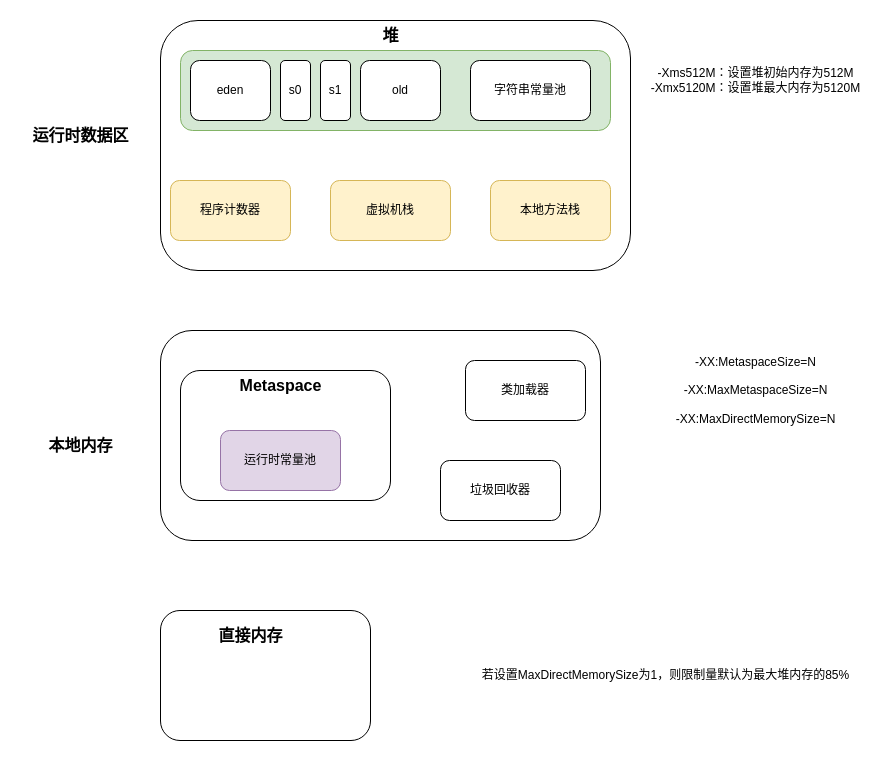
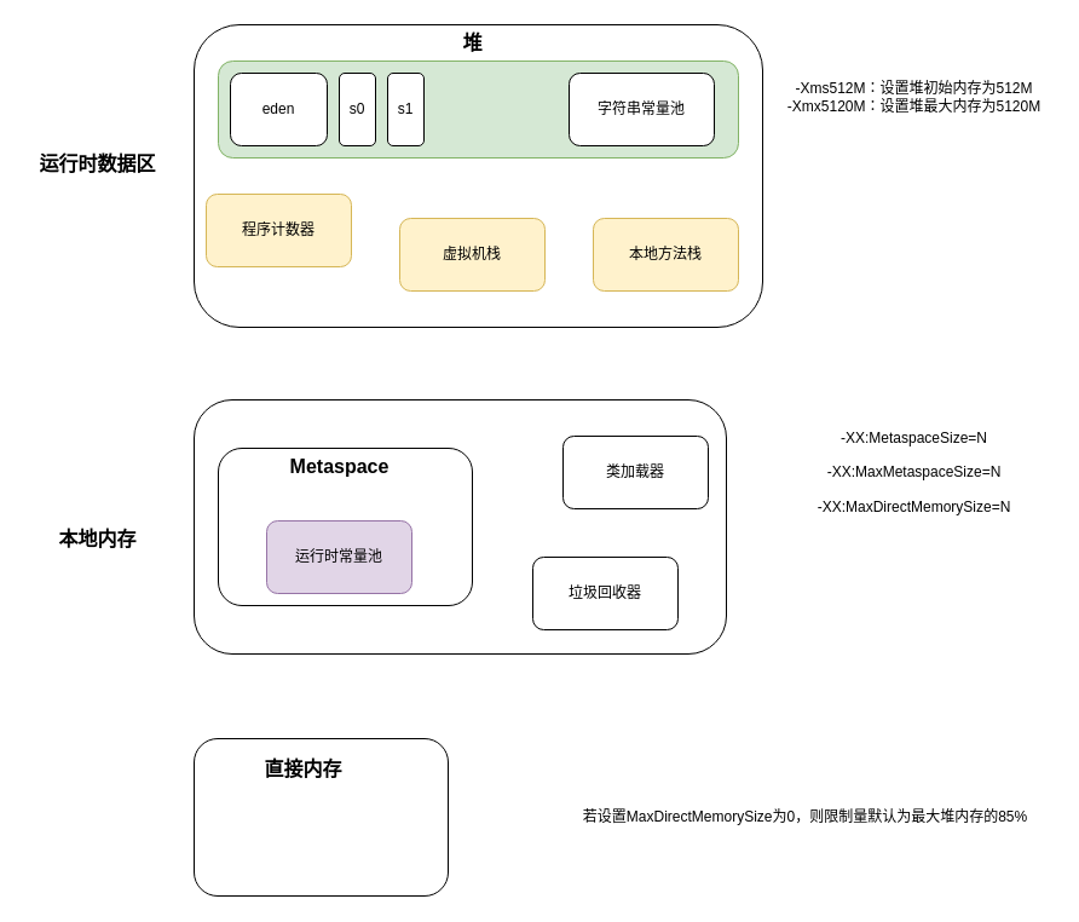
  <mxCell id="0" />
  <mxCell id="1" parent="0" />
  <mxCell id="2" value="" style="rounded=1;whiteSpace=wrap;html=1;" parent="1" vertex="1"><mxGeometry x="160" y="20" width="470" height="250" as="geometry" /></mxCell>
  <mxCell id="3" value="" style="rounded=1;whiteSpace=wrap;html=1;fillColor=#d5e8d4;strokeColor=#82b366;" parent="1" vertex="1"><mxGeometry x="180" y="50" width="430" height="80" as="geometry" /></mxCell>
- <mxCell id="4" value="程序计数器" style="rounded=1;whiteSpace=wrap;html=1;fillColor=#fff2cc;strokeColor=#d6b656;" parent="1" vertex="1"><mxGeometry x="170" y="180" width="120" height="60" as="geometry" /></mxCell>
+ <mxCell id="4" value="程序计数器" style="rounded=1;whiteSpace=wrap;html=1;fillColor=#fff2cc;strokeColor=#d6b656;" parent="1" vertex="1"><mxGeometry x="170" y="160" width="120" height="60" as="geometry" /></mxCell>
  <mxCell id="5" value="虚拟机栈" style="rounded=1;whiteSpace=wrap;html=1;fillColor=#fff2cc;strokeColor=#d6b656;" parent="1" vertex="1"><mxGeometry x="330" y="180" width="120" height="60" as="geometry" /></mxCell>
  <mxCell id="6" value="本地方法栈" style="rounded=1;whiteSpace=wrap;html=1;fillColor=#fff2cc;strokeColor=#d6b656;" parent="1" vertex="1"><mxGeometry x="490" y="180" width="120" height="60" as="geometry" /></mxCell>
  <mxCell id="7" value="eden" style="rounded=1;whiteSpace=wrap;html=1;" parent="1" vertex="1"><mxGeometry x="190" y="60" width="80" height="60" as="geometry" /></mxCell>
  <mxCell id="8" value="s0" style="rounded=1;whiteSpace=wrap;html=1;" parent="1" vertex="1"><mxGeometry x="280" y="60" width="30" height="60" as="geometry" /></mxCell>
  <mxCell id="9" value="s1" style="rounded=1;whiteSpace=wrap;html=1;" parent="1" vertex="1"><mxGeometry x="320" y="60" width="30" height="60" as="geometry" /></mxCell>
- <mxCell id="10" value="old" style="rounded=1;whiteSpace=wrap;html=1;" parent="1" vertex="1"><mxGeometry x="360" y="60" width="80" height="60" as="geometry" /></mxCell>
  <mxCell id="11" value="字符串常量池" style="rounded=1;whiteSpace=wrap;html=1;" parent="1" vertex="1"><mxGeometry x="470" y="60" width="120" height="60" as="geometry" /></mxCell>
  <mxCell id="12" value="堆" style="text;html=1;align=center;verticalAlign=middle;resizable=0;points=[];autosize=1;strokeColor=none;fillColor=none;fontStyle=1;fontSize=16;" parent="1" vertex="1"><mxGeometry x="370" y="20" width="40" height="30" as="geometry" /></mxCell>
  <mxCell id="13" value="运行时数据区" style="text;html=1;align=center;verticalAlign=middle;resizable=0;points=[];autosize=1;strokeColor=none;fillColor=none;fontStyle=1;fontSize=16;" parent="1" vertex="1"><mxGeometry x="20" y="120" width="120" height="30" as="geometry" /></mxCell>
  <mxCell id="14" value="" style="rounded=1;whiteSpace=wrap;html=1;" parent="1" vertex="1"><mxGeometry x="160" y="330" width="440" height="210" as="geometry" /></mxCell>
  <mxCell id="15" value="本地内存" style="text;html=1;align=center;verticalAlign=middle;resizable=0;points=[];autosize=1;strokeColor=none;fillColor=none;fontStyle=1;fontSize=16;" parent="1" vertex="1"><mxGeometry x="35" y="430" width="90" height="30" as="geometry" /></mxCell>
  <mxCell id="16" value="" style="rounded=1;whiteSpace=wrap;html=1;" parent="1" vertex="1"><mxGeometry x="180" y="370" width="210" height="130" as="geometry" /></mxCell>
  <mxCell id="17" value="运行时常量池" style="rounded=1;whiteSpace=wrap;html=1;fillColor=#e1d5e7;strokeColor=#9673a6;" parent="1" vertex="1"><mxGeometry x="220" y="430" width="120" height="60" as="geometry" /></mxCell>
  <mxCell id="18" value="Metaspace" style="text;html=1;align=center;verticalAlign=middle;resizable=0;points=[];autosize=1;strokeColor=none;fillColor=none;fontStyle=1;fontSize=16;" parent="1" vertex="1"><mxGeometry x="230" y="370" width="100" height="30" as="geometry" /></mxCell>
  <mxCell id="19" value="-Xms512M：设置堆初始内存为512M&lt;div&gt;-Xmx5120M：设置堆最大内存为5120M&lt;/div&gt;" style="text;html=1;align=center;verticalAlign=middle;resizable=0;points=[];autosize=1;strokeColor=none;fillColor=none;" parent="1" vertex="1"><mxGeometry x="640" y="60" width="230" height="40" as="geometry" /></mxCell>
  <mxCell id="20" value="-XX:MetaspaceSize=N&lt;div&gt;&lt;br&gt;&lt;div&gt;-XX:MaxMetaspaceSize=N&lt;/div&gt;&lt;/div&gt;&lt;div&gt;&lt;br&gt;&lt;/div&gt;&lt;div&gt;-XX:MaxDirectMemorySize=N&lt;/div&gt;" style="text;html=1;align=center;verticalAlign=middle;resizable=0;points=[];autosize=1;strokeColor=none;fillColor=none;" parent="1" vertex="1"><mxGeometry x="665" y="345" width="180" height="90" as="geometry" /></mxCell>
- <mxCell id="21" value="若设置MaxDirectMemorySize为1，则限制量默认为最大堆内存的85%" style="text;html=1;align=center;verticalAlign=middle;resizable=0;points=[];autosize=1;strokeColor=none;fillColor=none;" parent="1" vertex="1"><mxGeometry x="470" y="660" width="390" height="30" as="geometry" /></mxCell>
+ <mxCell id="21" value="若设置MaxDirectMemorySize为0，则限制量默认为最大堆内存的85%" style="text;html=1;align=center;verticalAlign=middle;resizable=0;points=[];autosize=1;strokeColor=none;fillColor=none;" parent="1" vertex="1"><mxGeometry x="470" y="660" width="390" height="30" as="geometry" /></mxCell>
  <mxCell id="22" value="" style="group" vertex="1" connectable="0" parent="1"><mxGeometry x="160" y="610" width="210" height="130" as="geometry" /></mxCell>
  <mxCell id="23" value="" style="rounded=1;whiteSpace=wrap;html=1;" parent="22" vertex="1"><mxGeometry width="210" height="130" as="geometry" /></mxCell>
  <mxCell id="24" value="直接内存" style="text;html=1;align=center;verticalAlign=middle;resizable=0;points=[];autosize=1;strokeColor=none;fillColor=none;fontStyle=1;fontSize=16;" parent="22" vertex="1"><mxGeometry x="45" y="10" width="90" height="30" as="geometry" /></mxCell>
  <mxCell id="25" value="类加载器" style="rounded=1;whiteSpace=wrap;html=1;" vertex="1" parent="1"><mxGeometry x="465" y="360" width="120" height="60" as="geometry" /></mxCell>
  <mxCell id="26" value="垃圾回收器" style="rounded=1;whiteSpace=wrap;html=1;" vertex="1" parent="1"><mxGeometry x="440" y="460" width="120" height="60" as="geometry" /></mxCell>
